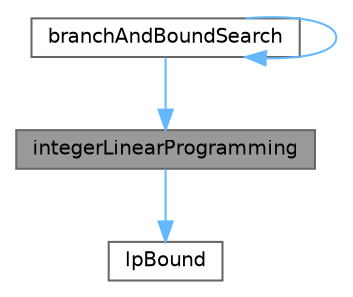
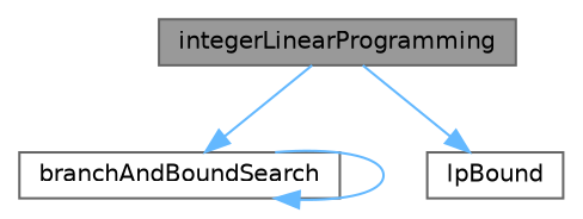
  digraph {
    rankdir=TB
    node [color=grey40 fillcolor=white fontname=Helvetica fontsize=10 shape=box style=filled]
    edge [color=steelblue1 fontname=Helvetica fontsize=10 labelfontname=Helvetica labelfontsize=10 style=solid]
    n1 [color=gray40 fillcolor=grey60 fontcolor=black height=0.2 label=integerLinearProgramming width=0.4]
    n2 [height=0.2 label=branchAndBoundSearch width=0.4]
    n3 [height=0.2 label=lpBound width=0.4]
-   n2 -> n1
+   n1 -> n2
    n1 -> n3
    n2 -> n2
  }
